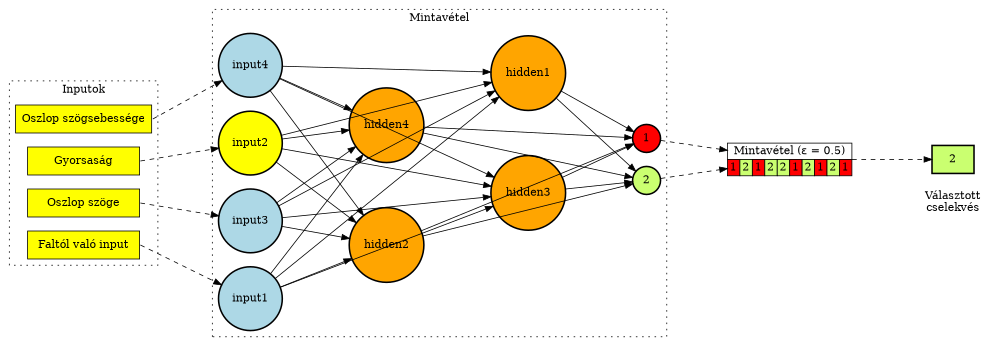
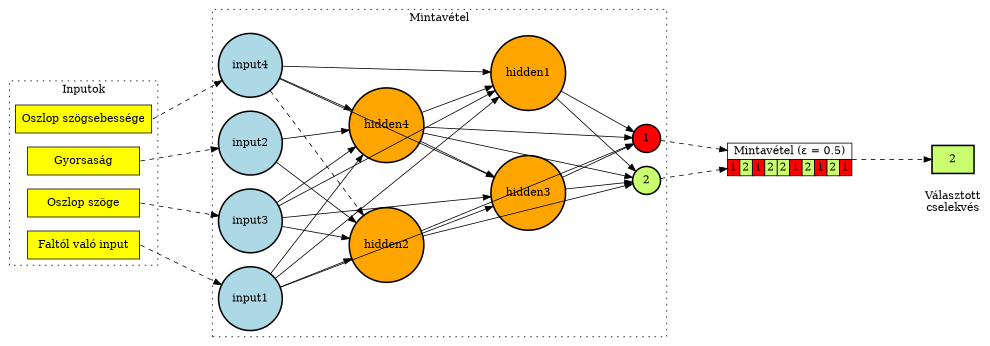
  digraph {
    rankdir=LR
    ranksep=1.2
    splines=false
    node [shape=circle fillcolor=lightblue penwidth=2 style=filled]
    n1 [label="Választott\ncselekvés" shape=plaintext fillcolor="" penwidth="" style=""]
    n2 [fillcolor=darkolivegreen1 label=2 shape=rectangle]
    input1
-   input2 [fillcolor=yellow]
+   input2
    input3
    input4
    hidden1 [fillcolor=orange]
    hidden2 [fillcolor=orange]
    hidden3 [fillcolor=orange]
    hidden4 [fillcolor=orange]
    n11 [fillcolor=darkolivegreen1 label=2]
    n12 [fillcolor=red label=1]
    n13 [fillcolor=yellow label="Faltól való input" shape=rectangle width=2 penwidth=""]
    n14 [fillcolor=yellow label="Gyorsaság" shape=rectangle width=2 penwidth=""]
    n15 [fillcolor=yellow label="Oszlop szöge" shape=rectangle width=2 penwidth=""]
    n16 [fillcolor=yellow label="Oszlop szögsebessége" shape=rectangle width=2 penwidth=""]
    n17 [label=<         <TABLE BORDER="0" CELLBORDER="1" CELLSPACING="0">             <TR>                 <TD COLSPAN="10" BGCOLOR="white">Mintavétel (ε = 0.5)</TD>             </TR>             <TR>                 <TD BGCOLOR="#FF0000">1</TD>                 <TD BGCOLOR="#CAFF70">2</TD>                 <TD BGCOLOR="#FF0000">1</TD>                 <TD BGCOLOR="#CAFF70">2</TD>                 <TD BGCOLOR="#CAFF70">2</TD>                 <TD BGCOLOR="#FF0000">1</TD>                 <TD BGCOLOR="#CAFF70">2</TD>                 <TD BGCOLOR="#FF0000">1</TD>                 <TD BGCOLOR="#CAFF70">2</TD>                 <TD BGCOLOR="#FF0000">1</TD>             </TR>         </TABLE>     > margin=0 shape=none fillcolor="" penwidth="" style=""]
    subgraph sub_1 {
      rank=same
      n1
      n2
    }
    subgraph cluster_2 {
      label="Mintavétel"
      style=dotted
      input1
      input2
      input3
      input4
      hidden1
      hidden2
      hidden3
      hidden4
      n11
      n12
    }
    subgraph cluster_3 {
      label=Inputok
      style=dotted
      n13
      n14
      n15
      n16
    }
    input1 -> hidden1
    input1 -> hidden2
    input1 -> hidden3
    input1 -> hidden4
-   input2 -> hidden1
+   hidden4 -> hidden1
    input2 -> hidden2
-   input2 -> hidden3
+   hidden4 -> hidden3
    input2 -> hidden4
    input3 -> hidden1
    input3 -> hidden2
    input3 -> hidden3
    input3 -> hidden4
    input4 -> hidden1
-   input4 -> hidden2
+   input4 -> hidden2 [style=dashed]
    input4 -> hidden3
    input4 -> hidden4
    hidden1 -> n11
    hidden1 -> n12
    hidden2 -> n11
    hidden2 -> n12
    hidden3 -> n11
    hidden3 -> n12
    hidden4 -> n11
    hidden4 -> n12
    n11 -> n17 [style=dashed]
    n12 -> n17 [style=dashed]
    n13 -> input1 [style=dashed tailport=e]
    n14 -> input2 [style=dashed tailport=e]
    n15 -> input3 [style=dashed tailport=e]
    n16 -> input4 [style=dashed tailport=e]
    n17 -> n2 [style=dashed]
  }
